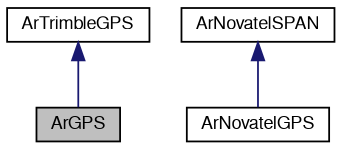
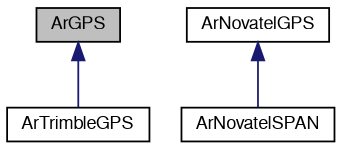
  digraph {
    node [color=black fillcolor=white fontname=FreeSans fontsize=10 shape=record style=filled]
    edge [color=midnightblue dir=back fontname=FreeSans fontsize=10 labelfontname=FreeSans labelfontsize=10 style=solid]
    n1 [fillcolor=grey75 fontcolor=black height=0.2 label=ArGPS width=0.4]
    n2 [height=0.2 label=ArTrimbleGPS width=0.4]
    n3 [height=0.2 label=ArNovatelGPS width=0.4]
    n4 [height=0.2 label=ArNovatelSPAN width=0.4]
-   n2 -> n1
-   n4 -> n3
+   n1 -> n2
+   n3 -> n4
  }
